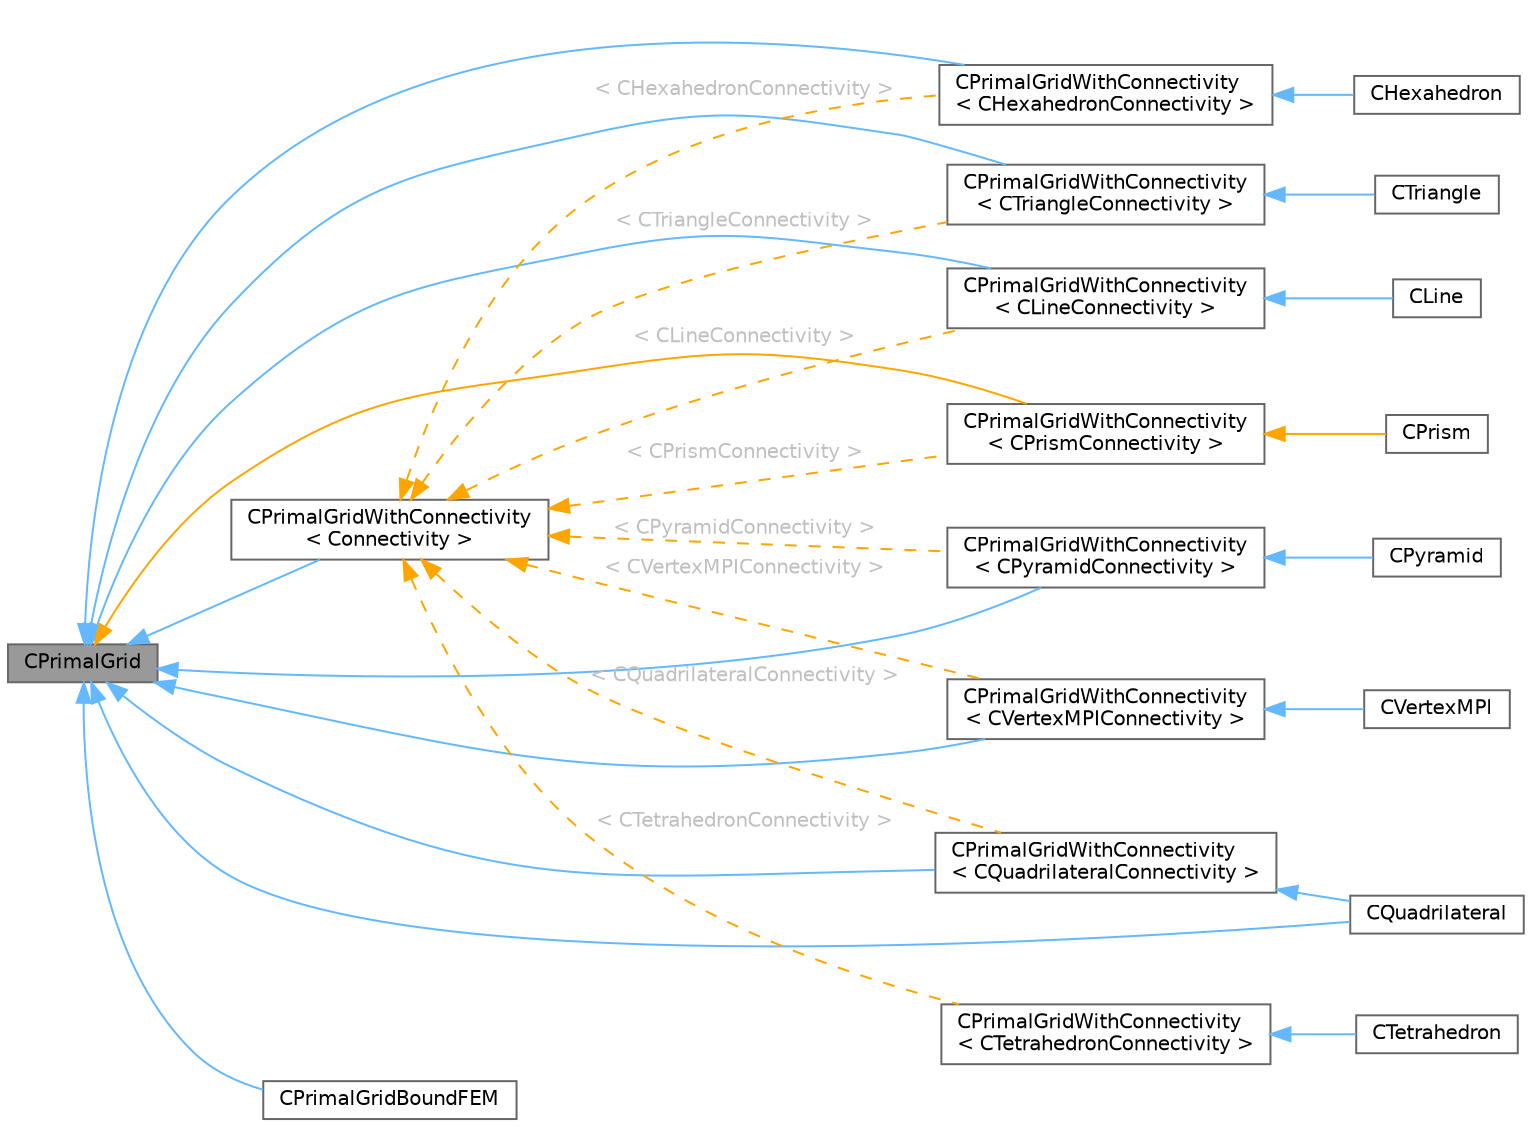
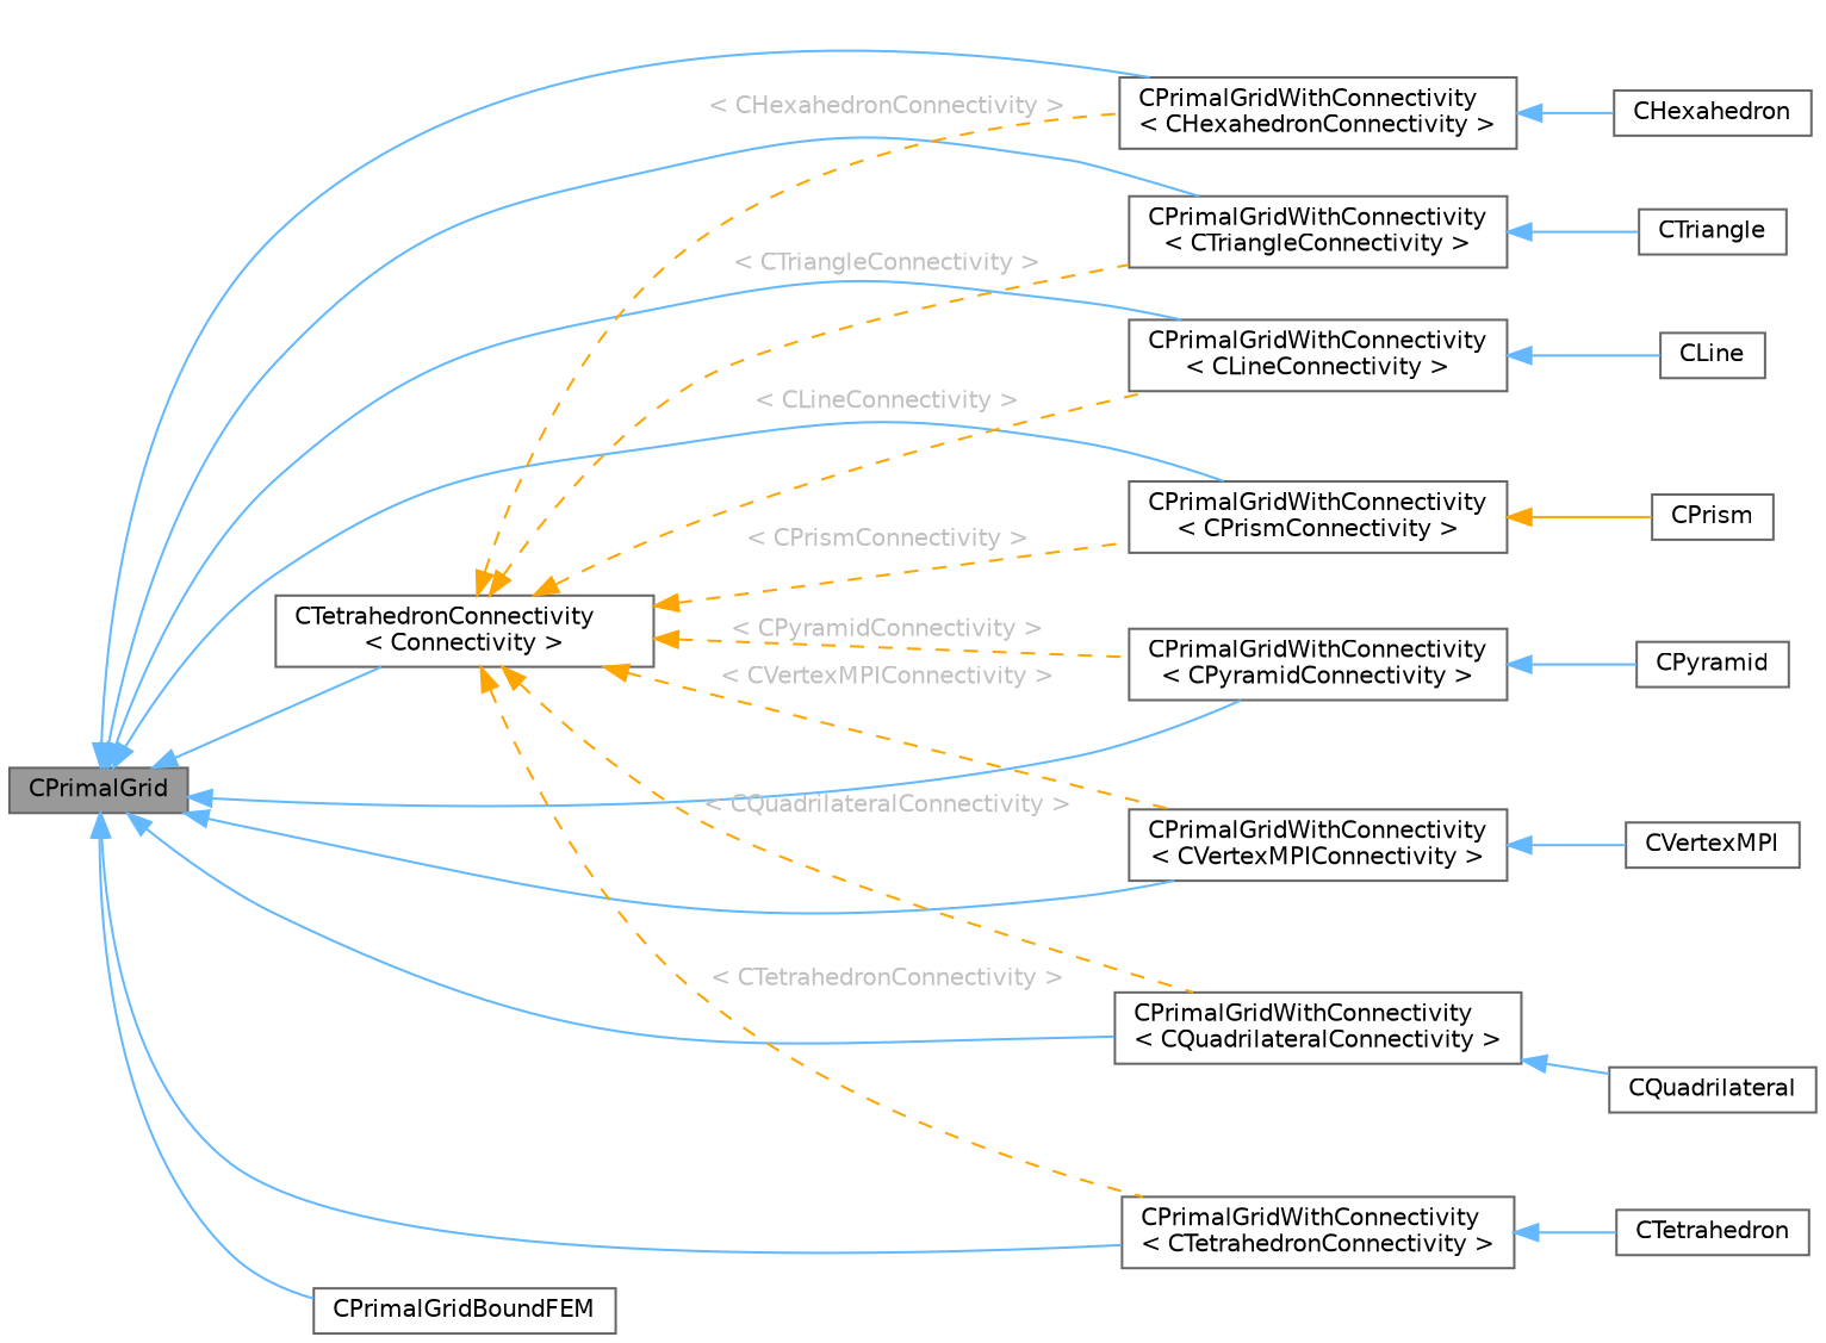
  digraph {
    fontname="DejaVu Sans"
    rankdir=LR
    node [color=gray40 fillcolor=white fontname="DejaVu Sans" fontsize=10 shape=box style=filled]
    edge [color=steelblue1 dir=back fontname="DejaVu Sans" fontsize=10 labelfontname=Helvetica labelfontsize=10 style=solid]
    n1 [fillcolor=grey60 fontcolor=black height=0.2 label=CPrimalGrid width=0.4]
    n2 [height=0.2 label="CPrimalGridWithConnectivity\l\< CHexahedronConnectivity \>" width=0.4]
    n3 [height=0.2 label="CPrimalGridWithConnectivity\l\< CLineConnectivity \>" width=0.4]
    n4 [height=0.2 label="CPrimalGridWithConnectivity\l\< CPrismConnectivity \>" width=0.4]
    n5 [height=0.2 label="CPrimalGridWithConnectivity\l\< CPyramidConnectivity \>" width=0.4]
    n6 [height=0.2 label="CPrimalGridWithConnectivity\l\< CQuadrilateralConnectivity \>" width=0.4]
    n7 [height=0.2 label="CPrimalGridWithConnectivity\l\< CTetrahedronConnectivity \>" width=0.4]
    n8 [height=0.2 label="CPrimalGridWithConnectivity\l\< CTriangleConnectivity \>" width=0.4]
    n9 [height=0.2 label="CPrimalGridWithConnectivity\l\< CVertexMPIConnectivity \>" width=0.4]
    n10 [height=0.2 label=CPrimalGridBoundFEM width=0.4]
-   n11 [height=0.2 label="CPrimalGridWithConnectivity\l\< Connectivity \>" width=0.4]
+   n11 [height=0.2 label="CTetrahedronConnectivity\l\< Connectivity \>" width=0.4]
    n12 [height=0.2 label=CHexahedron width=0.4]
    n13 [height=0.2 label=CLine width=0.4]
    n14 [height=0.2 label=CPrism width=0.4]
    n15 [height=0.2 label=CPyramid width=0.4]
    n16 [height=0.2 label=CQuadrilateral width=0.4]
    n17 [height=0.2 label=CTetrahedron width=0.4]
    n18 [height=0.2 label=CTriangle width=0.4]
    n19 [height=0.2 label=CVertexMPI width=0.4]
    n1 -> n2
    n1 -> n3
-   n1 -> n4 [color=orange]
+   n1 -> n4
    n1 -> n5
    n1 -> n6
-   n1 -> n16
+   n1 -> n7
    n1 -> n8
    n1 -> n9
    n1 -> n10
    n1 -> n11
    n2 -> n12
    n3 -> n13
    n4 -> n14 [color=orange]
    n5 -> n15
    n6 -> n16
    n7 -> n17
    n8 -> n18
    n9 -> n19
    n11 -> n2 [color=orange fontcolor=grey label=" \< CHexahedronConnectivity \>" style=dashed]
    n11 -> n3 [color=orange fontcolor=grey label=" \< CLineConnectivity \>" style=dashed]
    n11 -> n4 [color=orange fontcolor=grey label=" \< CPrismConnectivity \>" style=dashed]
    n11 -> n5 [color=orange fontcolor=grey label=" \< CPyramidConnectivity \>" style=dashed]
    n11 -> n6 [color=orange fontcolor=grey label=" \< CQuadrilateralConnectivity \>" style=dashed]
    n11 -> n7 [color=orange fontcolor=grey label=" \< CTetrahedronConnectivity \>" style=dashed]
    n11 -> n8 [color=orange fontcolor=grey label=" \< CTriangleConnectivity \>" style=dashed]
    n11 -> n9 [color=orange fontcolor=grey label=" \< CVertexMPIConnectivity \>" style=dashed]
  }
